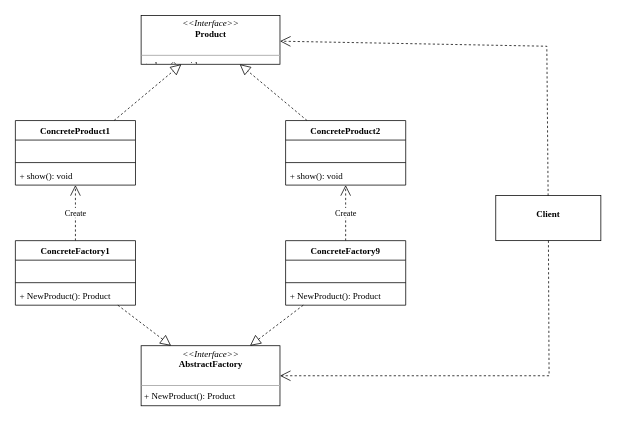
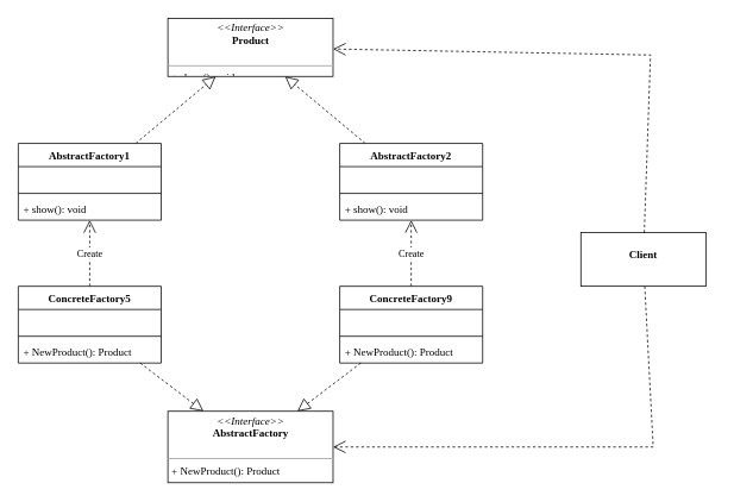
  <mxCell id="0" />
  <mxCell id="1" parent="0" />
  <mxCell id="2" value="Create" style="endArrow=open;endSize=12;dashed=1;html=1;fontFamily=Times New Roman;" edge="1" parent="1" source="17" target="13"><mxGeometry width="160" relative="1" as="geometry"><mxPoint x="-100" y="198.5" as="sourcePoint" /><mxPoint x="60" y="198.5" as="targetPoint" /></mxGeometry></mxCell>
- <mxCell id="3" value="&lt;p style=&quot;margin: 0px ; margin-top: 4px ; text-align: center&quot;&gt;&lt;br&gt;&lt;b&gt;Client&lt;/b&gt;&lt;/p&gt;" style="verticalAlign=top;align=left;overflow=fill;fontSize=12;fontFamily=Times New Roman;html=1;" vertex="1" parent="1"><mxGeometry x="660" y="260" width="140" height="60" as="geometry" /></mxCell>
+ <mxCell id="3" value="&lt;p style=&quot;margin: 0px ; margin-top: 4px ; text-align: center&quot;&gt;&lt;br&gt;&lt;b&gt;Client&lt;/b&gt;&lt;/p&gt;" style="verticalAlign=top;align=left;overflow=fill;fontSize=12;fontFamily=Times New Roman;html=1;" vertex="1" parent="1"><mxGeometry x="650" y="260" width="140" height="60" as="geometry" /></mxCell>
  <mxCell id="4" value="" style="endArrow=open;endSize=12;dashed=1;html=1;fontFamily=Times New Roman;jumpStyle=none;rounded=0;" edge="1" parent="1" source="3" target="5"><mxGeometry width="160" relative="1" as="geometry"><mxPoint x="740" y="239" as="sourcePoint" /><mxPoint x="370" y="66" as="targetPoint" /><Array as="points"><mxPoint x="728" y="61" /></Array></mxGeometry></mxCell>
  <mxCell id="5" value="&lt;p style=&quot;margin: 0px ; margin-top: 4px ; text-align: center&quot;&gt;&lt;i&gt;&amp;lt;&amp;lt;Interface&amp;gt;&amp;gt;&lt;/i&gt;&lt;br&gt;&lt;b&gt;Product&lt;/b&gt;&lt;/p&gt;&lt;p style=&quot;margin: 0px ; margin-left: 4px&quot;&gt;&lt;br&gt;&lt;/p&gt;&lt;hr size=&quot;1&quot;&gt;&lt;p style=&quot;margin: 0px ; margin-left: 4px&quot;&gt;+ show(): void&lt;br&gt;&lt;/p&gt;" style="verticalAlign=top;align=left;overflow=fill;fontSize=12;fontFamily=Times New Roman;html=1;" vertex="1" parent="1"><mxGeometry x="187.5" y="20" width="185" height="65" as="geometry" /></mxCell>
  <mxCell id="6" style="edgeStyle=orthogonalEdgeStyle;rounded=0;orthogonalLoop=1;jettySize=auto;html=1;exitX=0.5;exitY=1;exitDx=0;exitDy=0;" edge="1" parent="1" source="5" target="5"><mxGeometry relative="1" as="geometry" /></mxCell>
  <mxCell id="7" value="" style="endArrow=block;dashed=1;endFill=0;endSize=12;html=1;fontFamily=Times New Roman;" edge="1" parent="1" source="13" target="5"><mxGeometry width="160" relative="1" as="geometry"><mxPoint x="30" y="110" as="sourcePoint" /><mxPoint x="190" y="110" as="targetPoint" /></mxGeometry></mxCell>
  <mxCell id="8" value="" style="endArrow=block;dashed=1;endFill=0;endSize=12;html=1;fontFamily=Times New Roman;" edge="1" parent="1" source="9" target="5"><mxGeometry width="160" relative="1" as="geometry"><mxPoint x="164.126" y="170" as="sourcePoint" /><mxPoint x="239.65" y="110" as="targetPoint" /></mxGeometry></mxCell>
- <mxCell id="9" value="ConcreteProduct2" style="swimlane;fontStyle=1;align=center;verticalAlign=top;childLayout=stackLayout;horizontal=1;startSize=26;horizontalStack=0;resizeParent=1;resizeParentMax=0;resizeLast=0;collapsible=1;marginBottom=0;fontFamily=Times New Roman;" vertex="1" parent="1"><mxGeometry x="380" y="160" width="160" height="86" as="geometry" /></mxCell>
+ <mxCell id="9" value="AbstractFactory2" style="swimlane;fontStyle=1;align=center;verticalAlign=top;childLayout=stackLayout;horizontal=1;startSize=26;horizontalStack=0;resizeParent=1;resizeParentMax=0;resizeLast=0;collapsible=1;marginBottom=0;fontFamily=Times New Roman;" vertex="1" parent="1"><mxGeometry x="380" y="160" width="160" height="86" as="geometry" /></mxCell>
  <mxCell id="10" value=" " style="text;strokeColor=none;fillColor=none;align=left;verticalAlign=top;spacingLeft=4;spacingRight=4;overflow=hidden;rotatable=0;points=[[0,0.5],[1,0.5]];portConstraint=eastwest;fontFamily=Times New Roman;" vertex="1" parent="9"><mxGeometry y="26" width="160" height="26" as="geometry" /></mxCell>
  <mxCell id="11" value="" style="line;strokeWidth=1;fillColor=none;align=left;verticalAlign=middle;spacingTop=-1;spacingLeft=3;spacingRight=3;rotatable=0;labelPosition=right;points=[];portConstraint=eastwest;fontFamily=Times New Roman;" vertex="1" parent="9"><mxGeometry y="52" width="160" height="8" as="geometry" /></mxCell>
  <mxCell id="12" value="+ show(): void" style="text;strokeColor=none;fillColor=none;align=left;verticalAlign=top;spacingLeft=4;spacingRight=4;overflow=hidden;rotatable=0;points=[[0,0.5],[1,0.5]];portConstraint=eastwest;fontFamily=Times New Roman;" vertex="1" parent="9"><mxGeometry y="60" width="160" height="26" as="geometry" /></mxCell>
- <mxCell id="13" value="ConcreteProduct1" style="swimlane;fontStyle=1;align=center;verticalAlign=top;childLayout=stackLayout;horizontal=1;startSize=26;horizontalStack=0;resizeParent=1;resizeParentMax=0;resizeLast=0;collapsible=1;marginBottom=0;fontFamily=Times New Roman;" vertex="1" parent="1"><mxGeometry x="20" y="160" width="160" height="86" as="geometry" /></mxCell>
+ <mxCell id="13" value="AbstractFactory1" style="swimlane;fontStyle=1;align=center;verticalAlign=top;childLayout=stackLayout;horizontal=1;startSize=26;horizontalStack=0;resizeParent=1;resizeParentMax=0;resizeLast=0;collapsible=1;marginBottom=0;fontFamily=Times New Roman;" vertex="1" parent="1"><mxGeometry x="20" y="160" width="160" height="86" as="geometry" /></mxCell>
  <mxCell id="14" value=" " style="text;strokeColor=none;fillColor=none;align=left;verticalAlign=top;spacingLeft=4;spacingRight=4;overflow=hidden;rotatable=0;points=[[0,0.5],[1,0.5]];portConstraint=eastwest;fontFamily=Times New Roman;" vertex="1" parent="13"><mxGeometry y="26" width="160" height="26" as="geometry" /></mxCell>
  <mxCell id="15" value="" style="line;strokeWidth=1;fillColor=none;align=left;verticalAlign=middle;spacingTop=-1;spacingLeft=3;spacingRight=3;rotatable=0;labelPosition=right;points=[];portConstraint=eastwest;fontFamily=Times New Roman;" vertex="1" parent="13"><mxGeometry y="52" width="160" height="8" as="geometry" /></mxCell>
  <mxCell id="16" value="+ show(): void" style="text;strokeColor=none;fillColor=none;align=left;verticalAlign=top;spacingLeft=4;spacingRight=4;overflow=hidden;rotatable=0;points=[[0,0.5],[1,0.5]];portConstraint=eastwest;fontFamily=Times New Roman;" vertex="1" parent="13"><mxGeometry y="60" width="160" height="26" as="geometry" /></mxCell>
- <mxCell id="17" value="ConcreteFactory1" style="swimlane;fontStyle=1;align=center;verticalAlign=top;childLayout=stackLayout;horizontal=1;startSize=26;horizontalStack=0;resizeParent=1;resizeParentMax=0;resizeLast=0;collapsible=1;marginBottom=0;fontFamily=Times New Roman;" vertex="1" parent="1"><mxGeometry x="20" y="320" width="160" height="86" as="geometry" /></mxCell>
+ <mxCell id="17" value="ConcreteFactory5" style="swimlane;fontStyle=1;align=center;verticalAlign=top;childLayout=stackLayout;horizontal=1;startSize=26;horizontalStack=0;resizeParent=1;resizeParentMax=0;resizeLast=0;collapsible=1;marginBottom=0;fontFamily=Times New Roman;" vertex="1" parent="1"><mxGeometry x="20" y="320" width="160" height="86" as="geometry" /></mxCell>
  <mxCell id="18" value=" " style="text;strokeColor=none;fillColor=none;align=left;verticalAlign=top;spacingLeft=4;spacingRight=4;overflow=hidden;rotatable=0;points=[[0,0.5],[1,0.5]];portConstraint=eastwest;fontFamily=Times New Roman;" vertex="1" parent="17"><mxGeometry y="26" width="160" height="26" as="geometry" /></mxCell>
  <mxCell id="19" value="" style="line;strokeWidth=1;fillColor=none;align=left;verticalAlign=middle;spacingTop=-1;spacingLeft=3;spacingRight=3;rotatable=0;labelPosition=right;points=[];portConstraint=eastwest;fontFamily=Times New Roman;" vertex="1" parent="17"><mxGeometry y="52" width="160" height="8" as="geometry" /></mxCell>
  <mxCell id="20" value="+ NewProduct(): Product" style="text;strokeColor=none;fillColor=none;align=left;verticalAlign=top;spacingLeft=4;spacingRight=4;overflow=hidden;rotatable=0;points=[[0,0.5],[1,0.5]];portConstraint=eastwest;fontFamily=Times New Roman;" vertex="1" parent="17"><mxGeometry y="60" width="160" height="26" as="geometry" /></mxCell>
  <mxCell id="21" value="Create" style="endArrow=open;endSize=12;dashed=1;html=1;fontFamily=Times New Roman;" edge="1" parent="1" source="22" target="9"><mxGeometry width="160" relative="1" as="geometry"><mxPoint x="260" y="198.5" as="sourcePoint" /><mxPoint x="460" y="246" as="targetPoint" /></mxGeometry></mxCell>
  <mxCell id="22" value="ConcreteFactory9" style="swimlane;fontStyle=1;align=center;verticalAlign=top;childLayout=stackLayout;horizontal=1;startSize=26;horizontalStack=0;resizeParent=1;resizeParentMax=0;resizeLast=0;collapsible=1;marginBottom=0;fontFamily=Times New Roman;" vertex="1" parent="1"><mxGeometry x="380" y="320" width="160" height="86" as="geometry" /></mxCell>
  <mxCell id="23" value=" " style="text;strokeColor=none;fillColor=none;align=left;verticalAlign=top;spacingLeft=4;spacingRight=4;overflow=hidden;rotatable=0;points=[[0,0.5],[1,0.5]];portConstraint=eastwest;fontFamily=Times New Roman;" vertex="1" parent="22"><mxGeometry y="26" width="160" height="26" as="geometry" /></mxCell>
  <mxCell id="24" value="" style="line;strokeWidth=1;fillColor=none;align=left;verticalAlign=middle;spacingTop=-1;spacingLeft=3;spacingRight=3;rotatable=0;labelPosition=right;points=[];portConstraint=eastwest;fontFamily=Times New Roman;" vertex="1" parent="22"><mxGeometry y="52" width="160" height="8" as="geometry" /></mxCell>
  <mxCell id="25" value="+ NewProduct(): Product" style="text;strokeColor=none;fillColor=none;align=left;verticalAlign=top;spacingLeft=4;spacingRight=4;overflow=hidden;rotatable=0;points=[[0,0.5],[1,0.5]];portConstraint=eastwest;fontFamily=Times New Roman;" vertex="1" parent="22"><mxGeometry y="60" width="160" height="26" as="geometry" /></mxCell>
  <mxCell id="26" value="&lt;p style=&quot;margin: 0px ; margin-top: 4px ; text-align: center&quot;&gt;&lt;i&gt;&amp;lt;&amp;lt;Interface&amp;gt;&amp;gt;&lt;/i&gt;&lt;br&gt;&lt;b&gt;AbstractFactory&lt;/b&gt;&lt;/p&gt;&lt;p style=&quot;margin: 0px ; margin-left: 4px&quot;&gt;&lt;br&gt;&lt;/p&gt;&lt;hr size=&quot;1&quot;&gt;&lt;p style=&quot;margin: 0px ; margin-left: 4px&quot;&gt;+ NewProduct(): Product&lt;br&gt;&lt;/p&gt;" style="verticalAlign=top;align=left;overflow=fill;fontSize=12;fontFamily=Times New Roman;html=1;" vertex="1" parent="1"><mxGeometry x="187.5" y="460" width="185" height="80" as="geometry" /></mxCell>
  <mxCell id="27" value="" style="endArrow=block;dashed=1;endFill=0;endSize=12;html=1;fontFamily=Times New Roman;" edge="1" parent="1" source="17" target="26"><mxGeometry width="160" relative="1" as="geometry"><mxPoint x="30" y="450" as="sourcePoint" /><mxPoint x="190" y="450" as="targetPoint" /></mxGeometry></mxCell>
  <mxCell id="28" value="" style="endArrow=block;dashed=1;endFill=0;endSize=12;html=1;fontFamily=Times New Roman;" edge="1" parent="1" source="22" target="26"><mxGeometry width="160" relative="1" as="geometry"><mxPoint x="440" y="490" as="sourcePoint" /><mxPoint x="600" y="490" as="targetPoint" /></mxGeometry></mxCell>
  <mxCell id="29" value="" style="endArrow=open;endSize=12;dashed=1;html=1;fontFamily=Times New Roman;jumpStyle=none;rounded=0;" edge="1" parent="1" source="3" target="26"><mxGeometry width="160" relative="1" as="geometry"><mxPoint x="739.738" y="270" as="sourcePoint" /><mxPoint x="382.5" y="70.206" as="targetPoint" /><Array as="points"><mxPoint x="731" y="500" /></Array></mxGeometry></mxCell>
